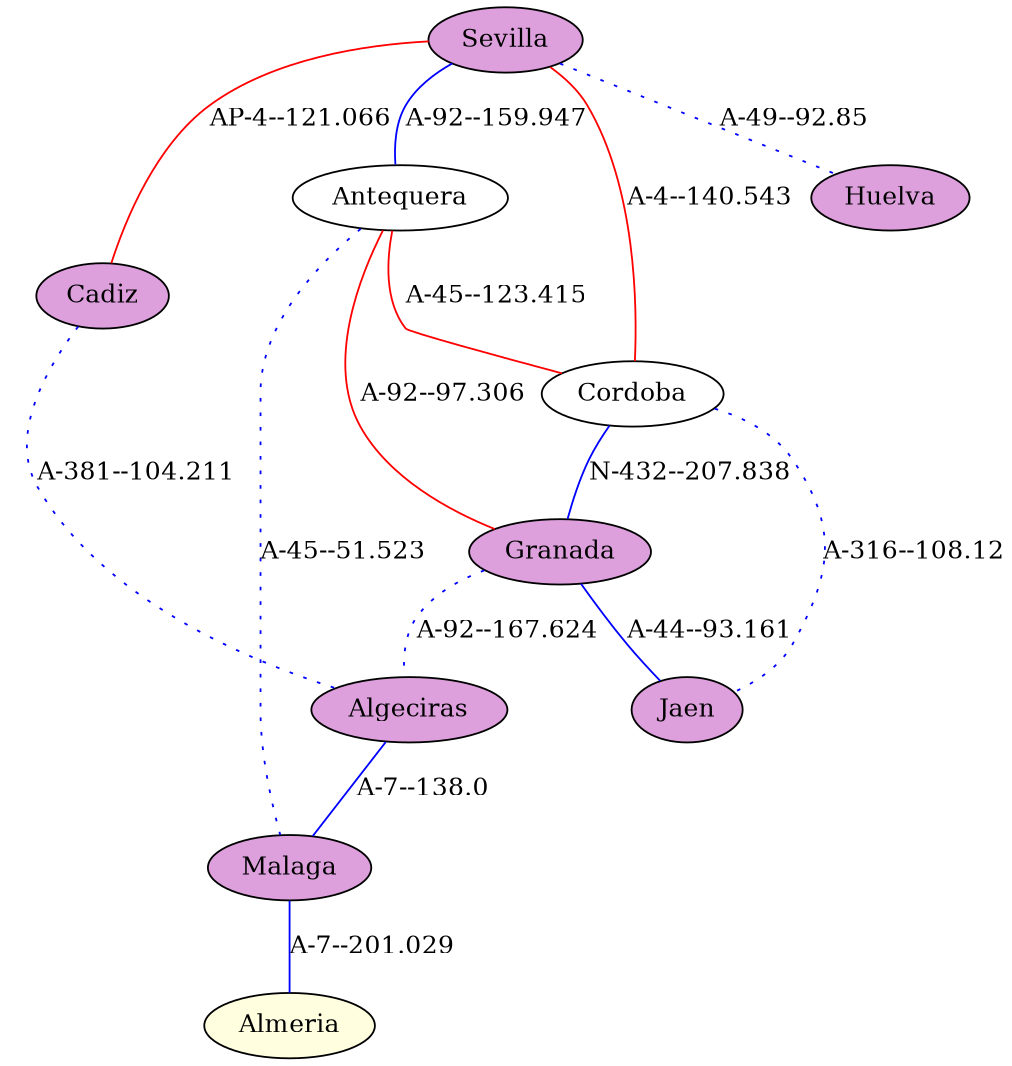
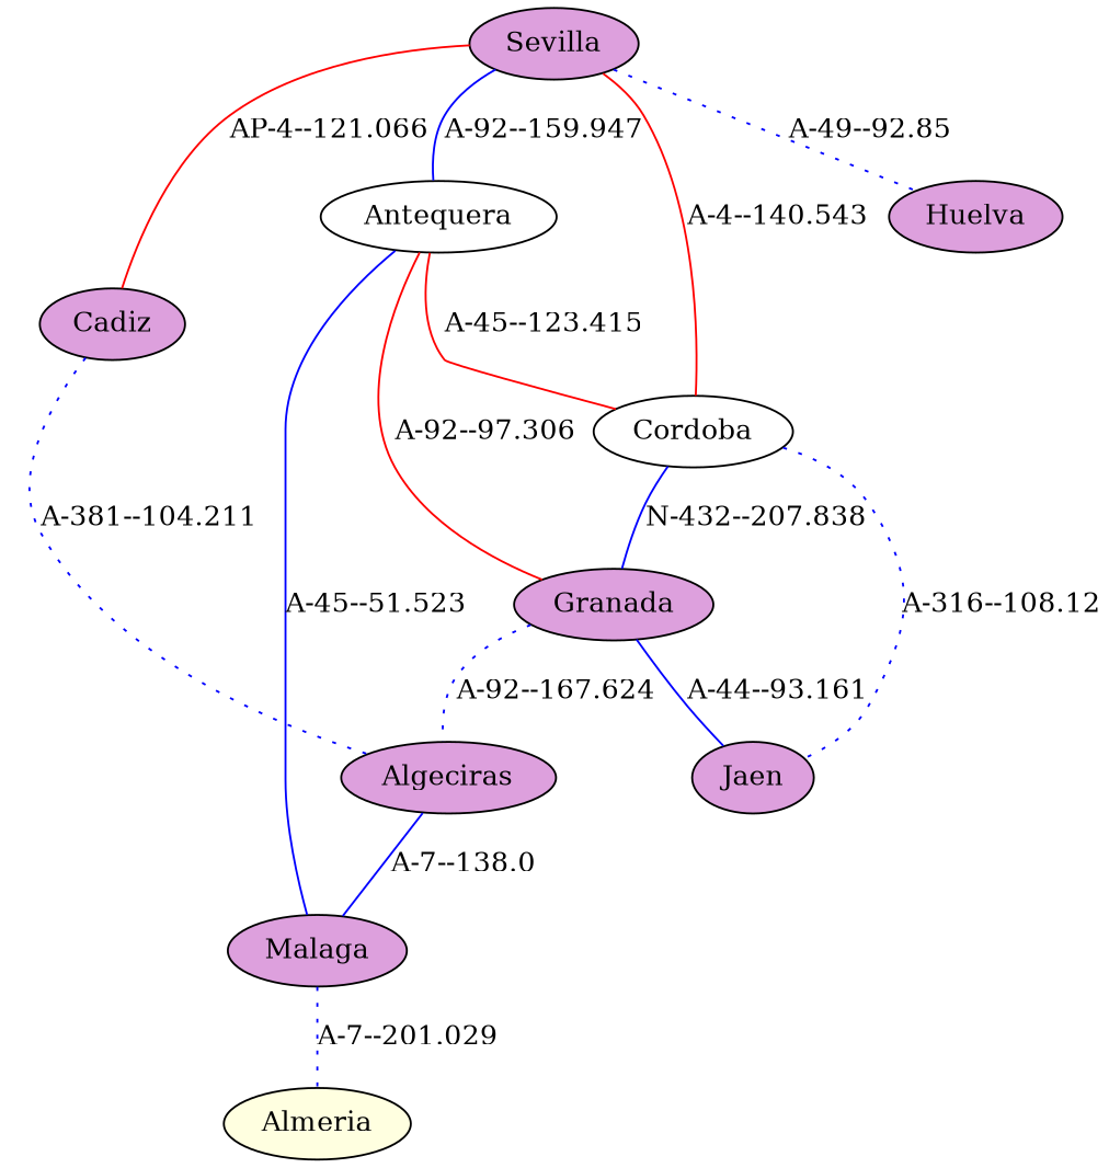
  strict graph {
    node [fillcolor=plum style=filled]
    edge [color=blue style=solid]
    n1 [label=Sevilla]
    n2 [label=Cadiz]
    n3 [label=Huelva]
    n4 [fillcolor=white label=Cordoba]
    n5 [fillcolor=white label=Antequera]
    n6 [label=Algeciras]
    n7 [label=Granada]
    n8 [label=Jaen]
    n9 [label=Malaga]
    n10 [fillcolor=lightyellow label=Almeria]
    n1 -- n2 [color=red label="AP-4--121.066"]
    n1 -- n3 [label="A-49--92.85" style=dotted]
    n1 -- n4 [color=red label="A-4--140.543"]
    n1 -- n5 [label="A-92--159.947"]
    n2 -- n6 [label="A-381--104.211" style=dotted]
    n4 -- n7 [label="N-432--207.838"]
    n4 -- n8 [label="A-316--108.12" style=dotted]
    n5 -- n4 [color=red label="A-45--123.415"]
    n5 -- n7 [color=red label="A-92--97.306"]
-   n5 -- n9 [label="A-45--51.523" style=dotted]
+   n5 -- n9 [label="A-45--51.523"]
    n6 -- n9 [label="A-7--138.0"]
    n7 -- n6 [label="A-92--167.624" style=dotted]
    n7 -- n8 [label="A-44--93.161"]
-   n9 -- n10 [label="A-7--201.029"]
+   n9 -- n10 [label="A-7--201.029" style=dotted]
  }
